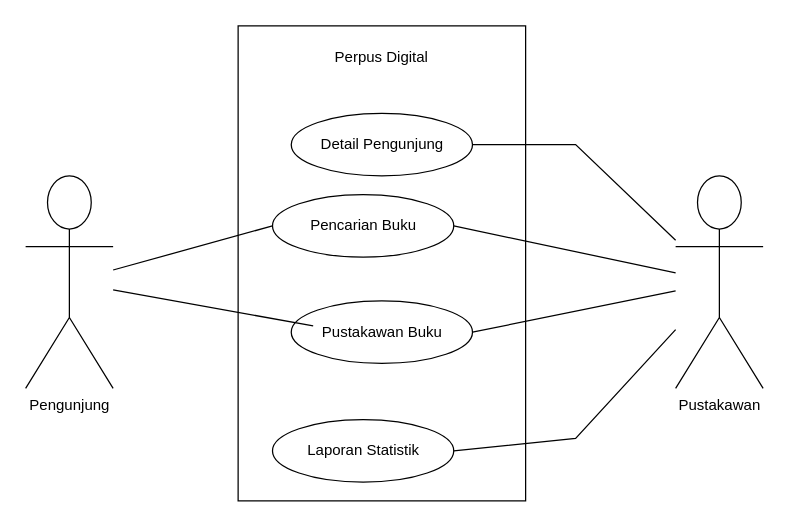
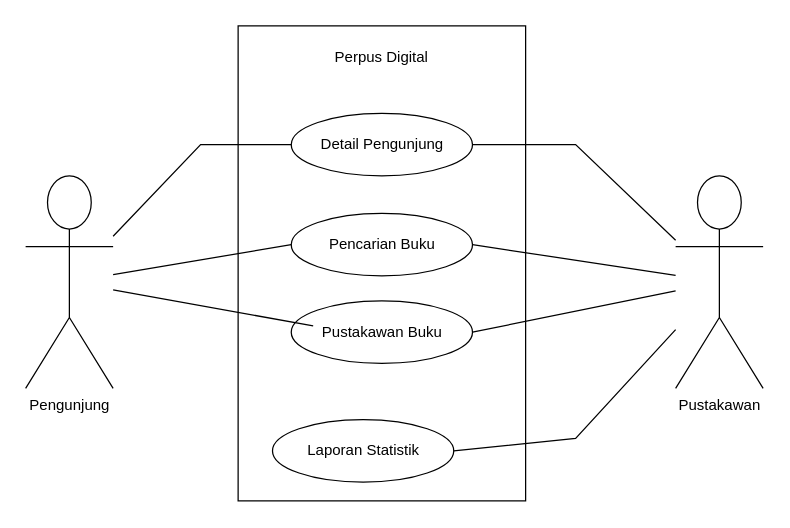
  <mxCell id="0" />
  <mxCell id="1" parent="0" />
  <mxCell id="2" value="" style="rounded=0;whiteSpace=wrap;html=1;" vertex="1" parent="1"><mxGeometry x="190" y="20" width="230" height="380" as="geometry" /></mxCell>
  <mxCell id="3" value="Perpus Digital" style="text;html=1;strokeColor=none;fillColor=none;align=center;verticalAlign=middle;whiteSpace=wrap;rounded=0;" vertex="1" parent="1"><mxGeometry x="265" y="30" width="80" height="30" as="geometry" /></mxCell>
  <mxCell id="4" value="Detail Pengunjung" style="ellipse;whiteSpace=wrap;html=1;" vertex="1" parent="1"><mxGeometry x="232.5" y="90" width="145" height="50" as="geometry" /></mxCell>
- <mxCell id="5" value="Pencarian Buku" style="ellipse;whiteSpace=wrap;html=1;" vertex="1" parent="1"><mxGeometry x="217.5" y="155" width="145" height="50" as="geometry" /></mxCell>
+ <mxCell id="5" value="Pencarian Buku" style="ellipse;whiteSpace=wrap;html=1;" vertex="1" parent="1"><mxGeometry x="232.5" y="170" width="145" height="50" as="geometry" /></mxCell>
  <mxCell id="6" value="Pustakawan Buku" style="ellipse;whiteSpace=wrap;html=1;" vertex="1" parent="1"><mxGeometry x="232.5" y="240" width="145" height="50" as="geometry" /></mxCell>
  <mxCell id="7" value="Laporan Statistik" style="ellipse;whiteSpace=wrap;html=1;" vertex="1" parent="1"><mxGeometry x="217.5" y="335" width="145" height="50" as="geometry" /></mxCell>
  <mxCell id="8" value="Pengunjung" style="shape=umlActor;verticalLabelPosition=bottom;verticalAlign=top;html=1;outlineConnect=0;" vertex="1" parent="1"><mxGeometry x="20" y="140" width="70" height="170" as="geometry" /></mxCell>
  <mxCell id="9" value="Pustakawan" style="shape=umlActor;verticalLabelPosition=bottom;verticalAlign=top;html=1;outlineConnect=0;" vertex="1" parent="1"><mxGeometry x="540" y="140" width="70" height="170" as="geometry" /></mxCell>
+ <mxCell id="10" value="" style="endArrow=none;html=1;rounded=0;entryX=0;entryY=0.5;entryDx=0;entryDy=0;" edge="1" parent="1" source="8" target="4"><mxGeometry width="50" height="50" relative="1" as="geometry"><mxPoint x="120" y="250" as="sourcePoint" /><mxPoint x="170" y="200" as="targetPoint" /><Array as="points"><mxPoint x="160" y="115" /></Array></mxGeometry></mxCell>
  <mxCell id="11" value="" style="endArrow=none;html=1;rounded=0;entryX=0;entryY=0.5;entryDx=0;entryDy=0;" edge="1" parent="1" source="8" target="5"><mxGeometry width="50" height="50" relative="1" as="geometry"><mxPoint x="130" y="250" as="sourcePoint" /><mxPoint x="180" y="200" as="targetPoint" /></mxGeometry></mxCell>
  <mxCell id="12" value="" style="endArrow=none;html=1;rounded=0;entryX=0.121;entryY=0.4;entryDx=0;entryDy=0;entryPerimeter=0;" edge="1" parent="1" source="8" target="6"><mxGeometry width="50" height="50" relative="1" as="geometry"><mxPoint x="120" y="280" as="sourcePoint" /><mxPoint x="170" y="230" as="targetPoint" /></mxGeometry></mxCell>
  <mxCell id="13" value="" style="endArrow=none;html=1;rounded=0;" edge="1" parent="1" source="4" target="9"><mxGeometry width="50" height="50" relative="1" as="geometry"><mxPoint x="450" y="170" as="sourcePoint" /><mxPoint x="500" y="120" as="targetPoint" /><Array as="points"><mxPoint x="460" y="115" /></Array></mxGeometry></mxCell>
  <mxCell id="14" value="" style="endArrow=none;html=1;rounded=0;exitX=1;exitY=0.5;exitDx=0;exitDy=0;" edge="1" parent="1" source="5" target="9"><mxGeometry width="50" height="50" relative="1" as="geometry"><mxPoint x="450" y="240" as="sourcePoint" /><mxPoint x="500" y="190" as="targetPoint" /></mxGeometry></mxCell>
  <mxCell id="15" value="" style="endArrow=none;html=1;rounded=0;exitX=1;exitY=0.5;exitDx=0;exitDy=0;" edge="1" parent="1" source="6" target="9"><mxGeometry width="50" height="50" relative="1" as="geometry"><mxPoint x="450" y="290" as="sourcePoint" /><mxPoint x="500" y="240" as="targetPoint" /></mxGeometry></mxCell>
  <mxCell id="16" value="" style="endArrow=none;html=1;rounded=0;exitX=1;exitY=0.5;exitDx=0;exitDy=0;" edge="1" parent="1" source="7" target="9"><mxGeometry width="50" height="50" relative="1" as="geometry"><mxPoint x="440" y="330" as="sourcePoint" /><mxPoint x="490" y="280" as="targetPoint" /><Array as="points"><mxPoint x="460" y="350" /></Array></mxGeometry></mxCell>
